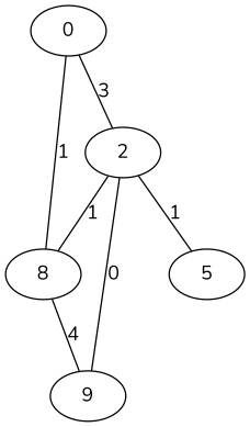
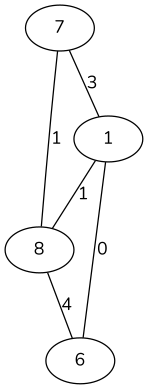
  graph {
    fontname=Nunito
    node [fontname=Nunito]
    edge [fontname=Nunito]
    n1 [label=8]
-   0
-   2
-   6 [label=9]
-   5
+   0 [label=7]
+   2 [label=1]
+   6
    n1 -- 6 [label=4]
    0 -- n1 [label=1]
    0 -- 2 [label=3]
    2 -- n1 [label=1]
    2 -- 6 [label=0]
-   2 -- 5 [label=1]
  }
